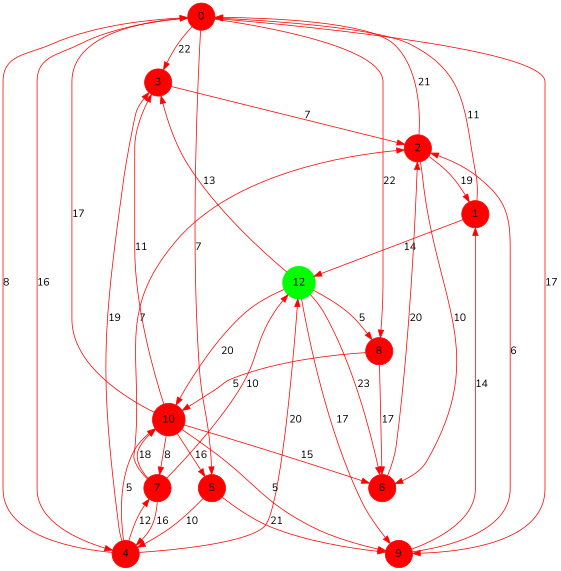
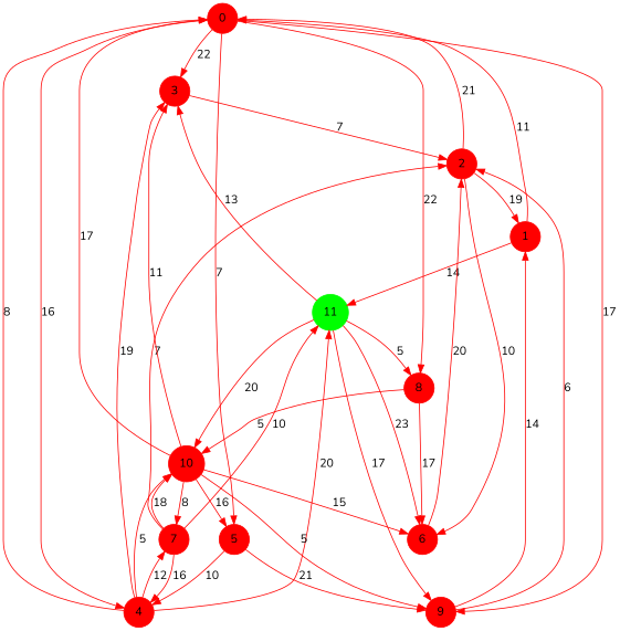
  digraph {
    rankdir=TB
    fontname=Nunito
    node [color=red fontname=Nunito shape=circle style=filled]
    edge [color=red fontname=Nunito]
    0
    3
    4
    5
    8
    9
    1
-   11 [color=green label=12]
+   11 [color=green]
    2
    6
    7
    10
    0 -> 3 [label=22]
    0 -> 4 [label=16]
    0 -> 5 [label=7]
    0 -> 8 [label=22]
    0 -> 9 [label=17]
    3 -> 2 [label=7]
    4 -> 0 [label=8]
    4 -> 3 [label=19]
    4 -> 11 [label=20]
    4 -> 7 [label=12]
    4 -> 10 [label=5]
    5 -> 4 [label=10]
    5 -> 9 [label=21]
    8 -> 6 [label=17]
    8 -> 10 [label=5]
    9 -> 1 [label=14]
    9 -> 2 [label=6]
    1 -> 0 [label=11]
    1 -> 11 [label=14]
    11 -> 3 [label=13]
    11 -> 8 [label=5]
    11 -> 9 [label=17]
    11 -> 6 [label=23]
    11 -> 10 [label=20]
    2 -> 0 [label=21]
    2 -> 1 [label=19]
    2 -> 6 [label=10]
    6 -> 2 [label=20]
    7 -> 4 [label=16]
    7 -> 11 [label=10]
    7 -> 2 [label=7]
    7 -> 10 [label=18]
    10 -> 0 [label=17]
    10 -> 3 [label=11]
    10 -> 5 [label=16]
    10 -> 9 [label=5]
    10 -> 6 [label=15]
    10 -> 7 [label=8]
  }
